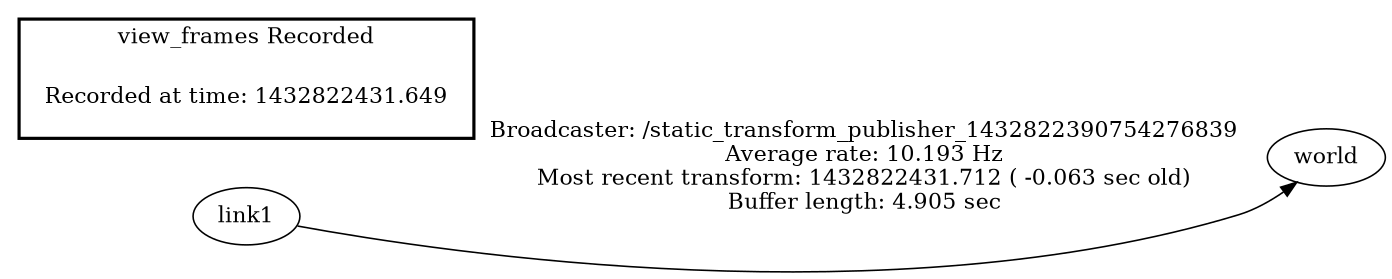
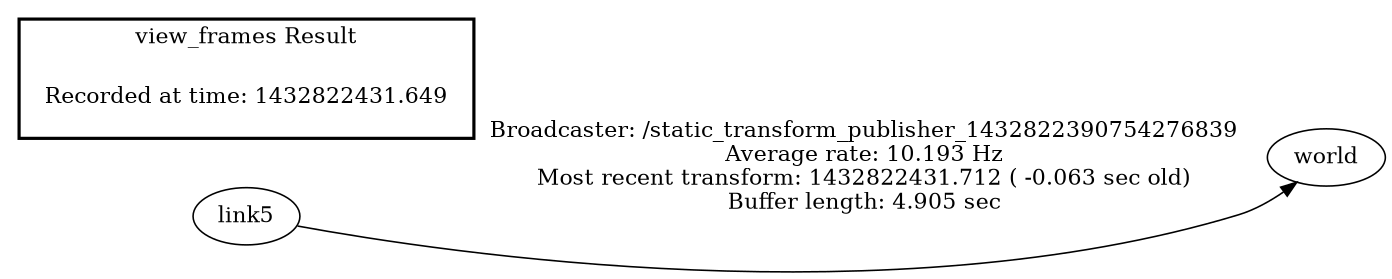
  digraph {
    rankdir=LR
    "Recorded at time: 1432822431.649" [shape=plaintext]
    world
-   link1
+   link1 [label=link5]
    subgraph cluster_1 {
      color=black
-     label="view_frames Recorded"
+     label="view_frames Result"
      style=bold
      "Recorded at time: 1432822431.649"
    }
    "Recorded at time: 1432822431.649" -> world [style=invis]
    link1 -> world [label="Broadcaster: /static_transform_publisher_1432822390754276839\nAverage rate: 10.193 Hz\nMost recent transform: 1432822431.712 ( -0.063 sec old)\nBuffer length: 4.905 sec\n"]
  }
